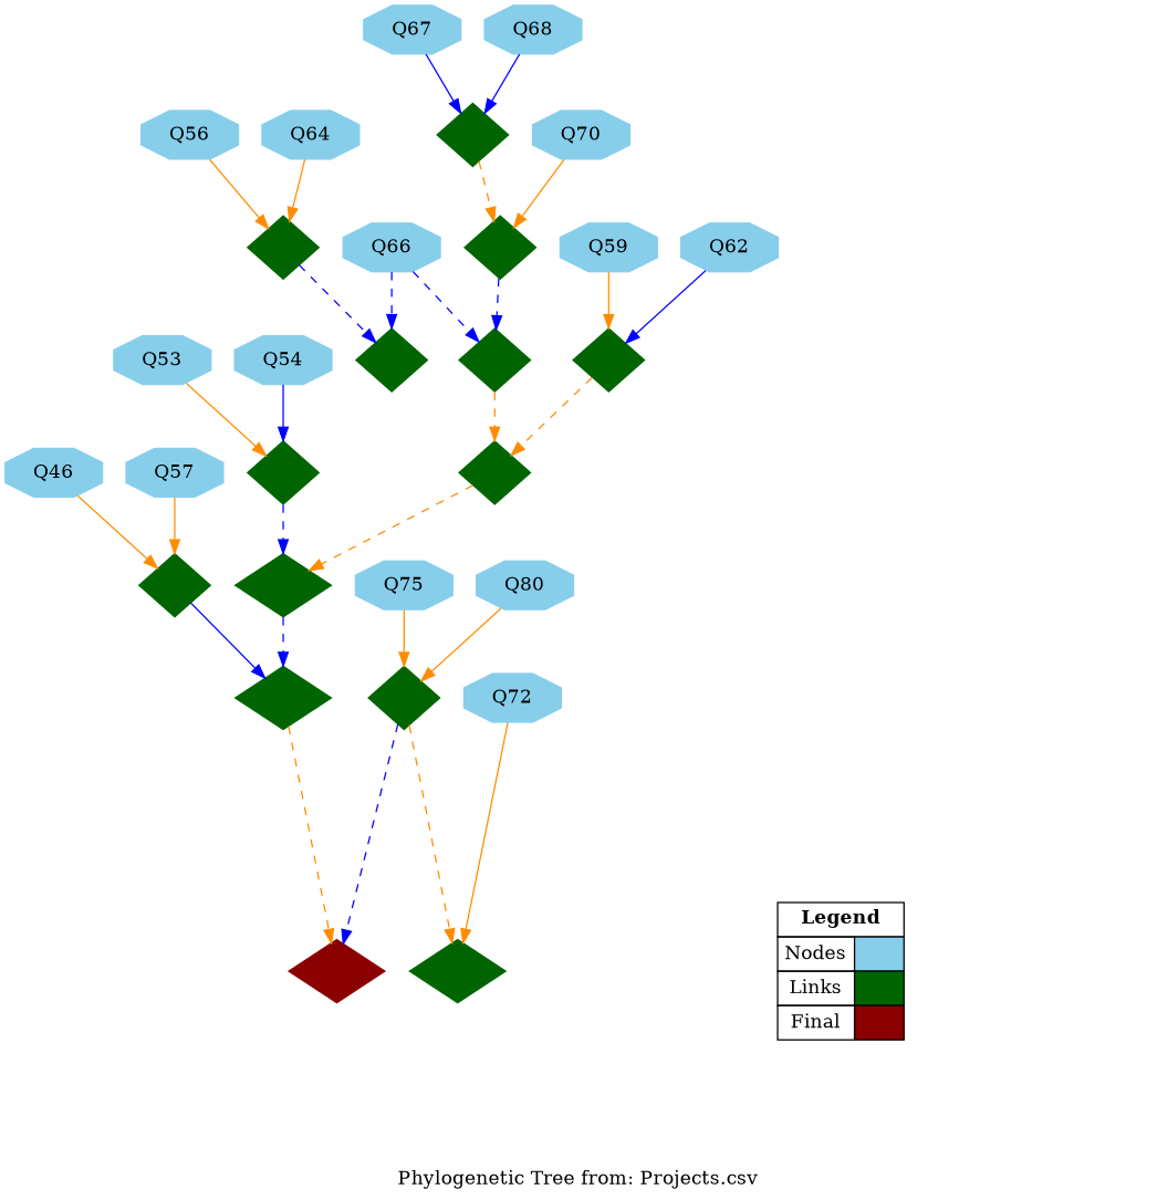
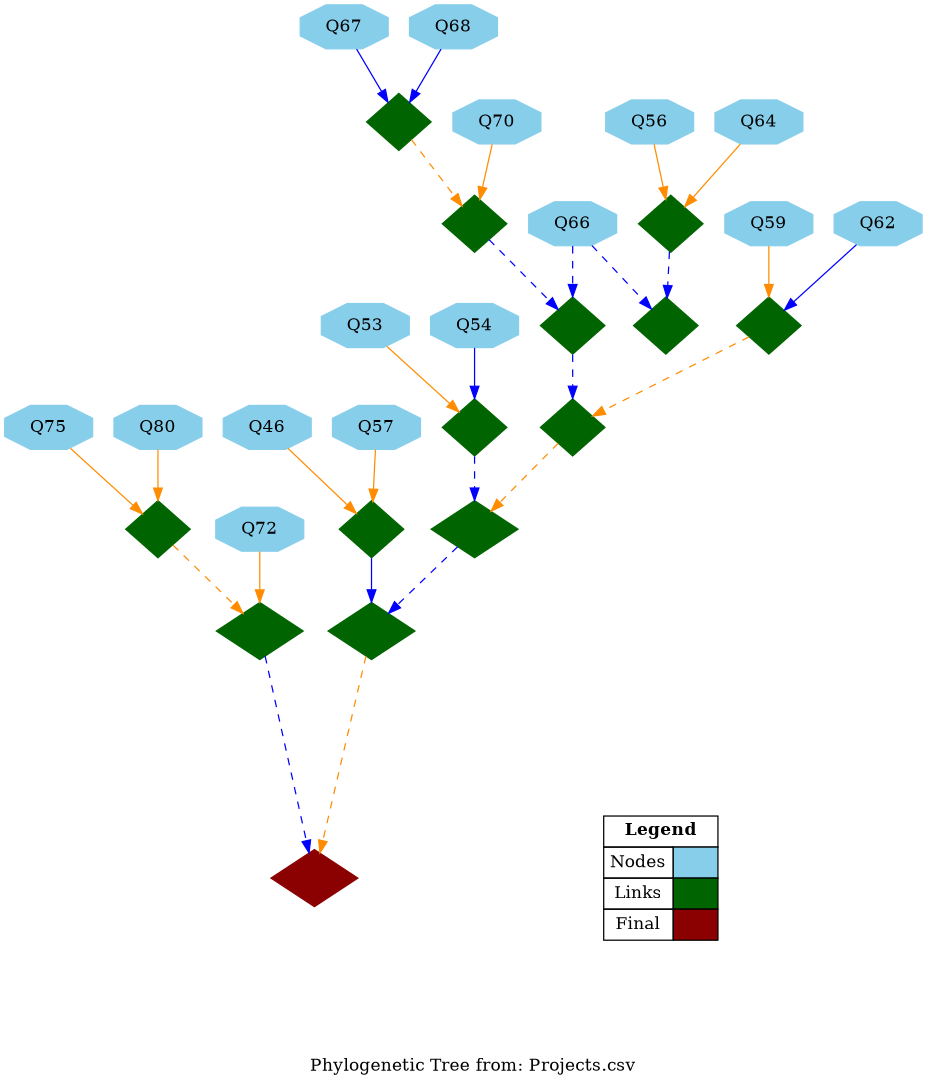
  graph {
    label="Phylogenetic Tree from: Projects.csv"
    node [color="#87CEEB" shape=octagon style=filled]
    edge [color=darkorange dir=forward style=solid]
    n1 [height="0,3" label=<<FONT COLOR="#000000">Q46</FONT>> width="0,3"]
    n2 [height="0,3" label=<<FONT COLOR="#000000">Q57</FONT>> width="0,3"]
    n3 [color="#006400" height="0,3" label=<<FONT COLOR="#006400">0</FONT>> shape=diamond width="0,3"]
    n4 [height="0,3" label=<<FONT COLOR="#000000">Q53</FONT>> width="0,3"]
    n5 [height="0,3" label=<<FONT COLOR="#000000">Q54</FONT>> width="0,3"]
    n6 [color="#006400" height="0,3" label=<<FONT COLOR="#006400">1</FONT>> shape=diamond width="0,3"]
    n7 [color="#006400" height="0,3" label=<<FONT COLOR="#006400">2</FONT>> shape=diamond width="0,3"]
    n8 [color="#006400" height="0,3" label=<<FONT COLOR="#006400">3</FONT>> shape=diamond width="0,3"]
    n9 [height="0,3" label=<<FONT COLOR="#000000">Q56</FONT>> width="0,3"]
    n10 [height="0,3" label=<<FONT COLOR="#000000">Q64</FONT>> width="0,3"]
    n11 [height="0,3" label=<<FONT COLOR="#000000">Q66</FONT>> width="0,3"]
    n12 [height="0,3" label=<<FONT COLOR="#000000">Q67</FONT>> width="0,3"]
    n13 [height="0,3" label=<<FONT COLOR="#000000">Q68</FONT>> width="0,3"]
    n14 [color="#006400" height="0,3" label=<<FONT COLOR="#006400">4</FONT>> shape=diamond width="0,3"]
    n15 [height="0,3" label=<<FONT COLOR="#000000">Q59</FONT>> width="0,3"]
    n16 [height="0,3" label=<<FONT COLOR="#000000">Q62</FONT>> width="0,3"]
    n17 [color="#006400" height="0,3" label=<<FONT COLOR="#006400">8</FONT>> shape=diamond width="0,3"]
    n18 [color="#006400" height="0,3" label=<<FONT COLOR="#006400">5</FONT>> shape=diamond width="0,3"]
    n19 [height="0,3" label=<<FONT COLOR="#000000">Q70</FONT>> width="0,3"]
    n20 [color="#006400" height="0,3" label=<<FONT COLOR="#006400">6</FONT>> shape=diamond width="0,3"]
    n21 [height="0,3" label=<<FONT COLOR="#000000">Q75</FONT>> width="0,3"]
    n22 [height="0,3" label=<<FONT COLOR="#000000">Q80</FONT>> width="0,3"]
    n23 [color="#006400" height="0,3" label=<<FONT COLOR="#006400">7</FONT>> shape=diamond width="0,3"]
    n24 [color="#006400" height="0,3" label=<<FONT COLOR="#006400">9</FONT>> shape=diamond width="0,3"]
    n25 [height="0,3" label=<<FONT COLOR="#000000">Q72</FONT>> width="0,3"]
    n26 [color="#006400" height="0,3" label=<<FONT COLOR="#006400">10</FONT>> shape=diamond width="0,3"]
    n27 [color="#006400" height="0,3" label=<<FONT COLOR="#006400">11</FONT>> shape=diamond width="0,3"]
    n28 [color="#006400" height="0,3" label=<<FONT COLOR="#006400">12</FONT>> shape=diamond width="0,3"]
    n29 [color="#8B0000" height="0,3" label=<<FONT COLOR="#8B0000">13</FONT>> shape=diamond width="0,3"]
    n30 [fontsize=14 label=<<TABLE BORDER="0" CELLBORDER="1" CELLSPACING="0" CELLPADDING="4"> <TR><TD COLSPAN="2"><B>Legend</B></TD></TR> <TR><TD>Nodes</TD><TD BGCOLOR="#87CEEB"><FONT COLOR="#87CEEB">Foo</FONT></TD></TR> <TR><TD>Links</TD><TD BGCOLOR="#006400"><FONT COLOR="#006400">Foo</FONT></TD></TR> <TR><TD>Final</TD><TD BGCOLOR="#8B0000"><FONT COLOR="#8B0000">Foo</FONT></TD></TR> </TABLE>> margin="2.5,1.25" shape=plaintext color="" style=""]
    subgraph sub_1 {
      n1
    }
    subgraph sub_2 {
      n2
    }
    subgraph sub_3 {
      n3
    }
    subgraph sub_4 {
      n1
      n3
    }
    subgraph sub_5 {
      n2
      n3
    }
    subgraph sub_6 {
      n4
    }
    subgraph sub_7 {
      n5
    }
    subgraph sub_8 {
      n6
    }
    subgraph sub_9 {
      n4
      n6
    }
    subgraph sub_10 {
      n5
      n6
    }
    subgraph sub_11 {
      n7
      n8
    }
    subgraph sub_12 {
      rank=max
      n30
    }
    subgraph sub_13 {
      n9
    }
    subgraph sub_14 {
      n10
    }
    subgraph sub_15 {
      n7
    }
    subgraph sub_16 {
      n7
      n9
    }
    subgraph sub_17 {
      n7
      n10
    }
    subgraph sub_18 {
      n11
    }
    subgraph sub_19 {
      n8
    }
    subgraph sub_20 {
      n8
      n11
    }
    subgraph sub_21 {
      n12
    }
    subgraph sub_22 {
      n13
    }
    subgraph sub_23 {
      n14
    }
    subgraph sub_24 {
      n12
      n14
    }
    subgraph sub_25 {
      n13
      n14
    }
    subgraph sub_26 {
      n15
    }
    subgraph sub_27 {
      n16
    }
    subgraph sub_28 {
      n8
      n17
    }
    subgraph sub_29 {
      n18
    }
    subgraph sub_30 {
      n15
      n18
    }
    subgraph sub_31 {
      n16
      n18
    }
    subgraph sub_32 {
      n19
    }
    subgraph sub_33 {
      n20
    }
    subgraph sub_34 {
      n19
      n20
    }
    subgraph sub_35 {
      n14
      n20
    }
    subgraph sub_36 {
      n21
    }
    subgraph sub_37 {
      n22
    }
    subgraph sub_38 {
      n23
    }
    subgraph sub_39 {
      n21
      n23
    }
    subgraph sub_40 {
      n17
    }
    subgraph sub_41 {
      n22
      n23
    }
    subgraph sub_42 {
      n17
      n20
    }
    subgraph sub_43 {
      n24
    }
    subgraph sub_44 {
      n18
      n24
    }
    subgraph sub_45 {
      n17
      n24
    }
    subgraph sub_46 {
      n25
    }
    subgraph sub_47 {
      n26
    }
    subgraph sub_48 {
      n25
      n26
    }
    subgraph sub_49 {
      n23
      n26
    }
    subgraph sub_50 {
      n27
    }
    subgraph sub_51 {
      n6
      n27
    }
    subgraph sub_52 {
      n24
      n27
    }
    subgraph sub_53 {
      n28
    }
    subgraph sub_54 {
      n3
      n28
    }
    subgraph sub_55 {
      n27
      n28
    }
    subgraph sub_56 {
      n29
    }
    subgraph sub_57 {
      n26
      n29
    }
    subgraph sub_58 {
      n28
      n29
    }
    subgraph sub_59 {
      n30
    }
    n1 -- n3
    n2 -- n3
    n3 -- n28 [color=blue]
    n4 -- n6
    n5 -- n6 [color=blue]
    n6 -- n27 [color=blue style=dashed]
    n7 -- n8 [color=blue style=dashed]
    n9 -- n7
    n10 -- n7
    n11 -- n8 [color=blue style=dashed]
    n11 -- n17 [color=blue style=dashed]
    n12 -- n14 [color=blue]
    n13 -- n14 [color=blue]
    n14 -- n20 [style=dashed]
    n15 -- n18
    n16 -- n18 [color=blue]
-   n17 -- n24 [style=dashed]
+   n17 -- n24 [color=blue style=dashed]
    n18 -- n24 [style=dashed]
    n19 -- n20
    n20 -- n17 [color=blue style=dashed]
    n21 -- n23
    n22 -- n23
    n23 -- n26 [style=dashed]
    n24 -- n27 [style=dashed]
    n25 -- n26
-   n23 -- n29 [color=blue style=dashed]
+   n26 -- n29 [color=blue style=dashed]
    n27 -- n28 [color=blue style=dashed]
    n28 -- n29 [style=dashed]
  }
